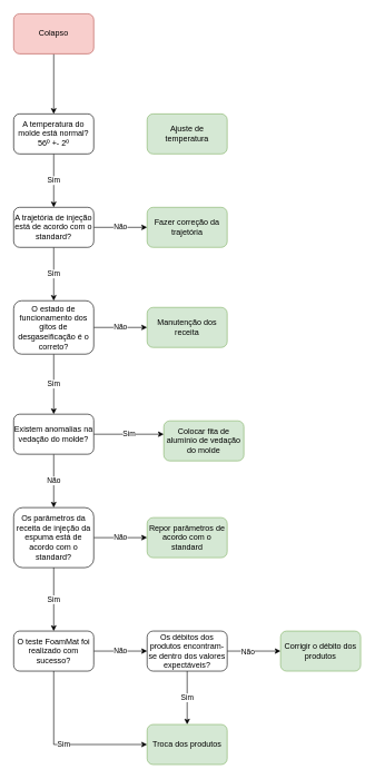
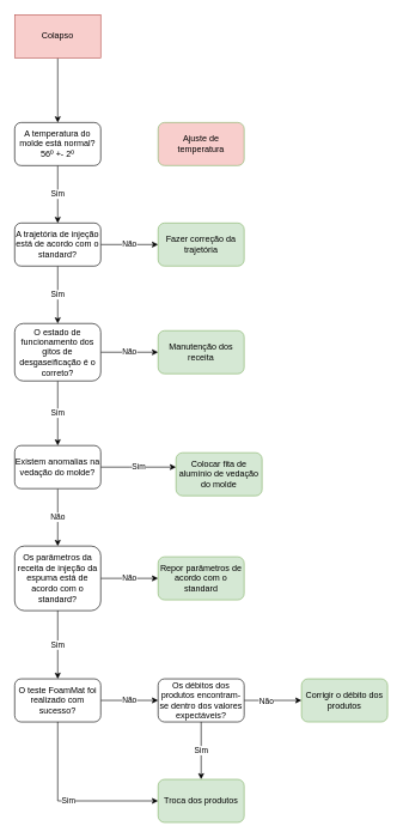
  <mxCell id="0" />
  <mxCell id="1" parent="0" />
  <mxCell id="2" style="edgeStyle=orthogonalEdgeStyle;rounded=0;orthogonalLoop=1;jettySize=auto;html=1;" parent="1" source="3" target="5" edge="1"><mxGeometry relative="1" as="geometry" /></mxCell>
- <mxCell id="3" value="Colapso" style="rounded=1;whiteSpace=wrap;html=1;fillColor=#f8cecc;strokeColor=#b85450;" parent="1" vertex="1"><mxGeometry x="20" y="20" width="120" height="60" as="geometry" /></mxCell>
+ <mxCell id="3" value="Colapso" style="whiteSpace=wrap;html=1;fillColor=#f8cecc;strokeColor=#b85450;rounded=0;" parent="1" vertex="1"><mxGeometry x="20" y="20" width="120" height="60" as="geometry" /></mxCell>
  <mxCell id="4" value="Sim" style="edgeStyle=orthogonalEdgeStyle;rounded=0;orthogonalLoop=1;jettySize=auto;html=1;" parent="1" source="5" target="9" edge="1"><mxGeometry relative="1" as="geometry" /></mxCell>
  <mxCell id="5" value="A temperatura do molde está normal? 56º +- 2º" style="rounded=1;whiteSpace=wrap;html=1;" parent="1" vertex="1"><mxGeometry x="20" y="170" width="120" height="60" as="geometry" /></mxCell>
- <mxCell id="6" value="Ajuste de temperatura" style="whiteSpace=wrap;html=1;rounded=1;fillColor=#d5e8d4;strokeColor=#82b366;" parent="1" vertex="1"><mxGeometry x="220" y="170" width="120" height="60" as="geometry" /></mxCell>
+ <mxCell id="6" value="Ajuste de temperatura" style="whiteSpace=wrap;html=1;rounded=1;fillColor=#f8cecc;strokeColor=#82b366;" parent="1" vertex="1"><mxGeometry x="220" y="170" width="120" height="60" as="geometry" /></mxCell>
  <mxCell id="7" value="Não" style="edgeStyle=orthogonalEdgeStyle;rounded=0;orthogonalLoop=1;jettySize=auto;html=1;" parent="1" source="9" target="10" edge="1"><mxGeometry relative="1" as="geometry" /></mxCell>
  <mxCell id="8" value="Sim" style="edgeStyle=orthogonalEdgeStyle;rounded=0;orthogonalLoop=1;jettySize=auto;html=1;" parent="1" source="9" target="13" edge="1"><mxGeometry relative="1" as="geometry" /></mxCell>
  <mxCell id="9" value="A trajetória de injeção está de acordo com o standard?" style="whiteSpace=wrap;html=1;rounded=1;" parent="1" vertex="1"><mxGeometry x="20" y="310" width="120" height="60" as="geometry" /></mxCell>
  <mxCell id="10" value="Fazer correção da trajetória" style="whiteSpace=wrap;html=1;rounded=1;fillColor=#d5e8d4;strokeColor=#82b366;" parent="1" vertex="1"><mxGeometry x="220" y="310" width="120" height="60" as="geometry" /></mxCell>
  <mxCell id="11" value="Não" style="edgeStyle=orthogonalEdgeStyle;rounded=0;orthogonalLoop=1;jettySize=auto;html=1;" parent="1" source="13" target="14" edge="1"><mxGeometry relative="1" as="geometry" /></mxCell>
  <mxCell id="12" value="Sim" style="edgeStyle=orthogonalEdgeStyle;rounded=0;orthogonalLoop=1;jettySize=auto;html=1;" parent="1" source="13" target="17" edge="1"><mxGeometry relative="1" as="geometry" /></mxCell>
  <mxCell id="13" value="O estado de funcionamento dos gitos de desgaseificação é o correto?" style="whiteSpace=wrap;html=1;rounded=1;" parent="1" vertex="1"><mxGeometry x="20" y="450" width="120" height="80" as="geometry" /></mxCell>
  <mxCell id="14" value="Manutenção dos receita" style="whiteSpace=wrap;html=1;rounded=1;fillColor=#d5e8d4;strokeColor=#82b366;" parent="1" vertex="1"><mxGeometry x="220" y="460" width="120" height="60" as="geometry" /></mxCell>
  <mxCell id="15" value="Sim" style="edgeStyle=orthogonalEdgeStyle;rounded=0;orthogonalLoop=1;jettySize=auto;html=1;" parent="1" source="17" target="18" edge="1"><mxGeometry relative="1" as="geometry"><Array as="points"><mxPoint x="180" y="650" /><mxPoint x="180" y="650" /></Array></mxGeometry></mxCell>
  <mxCell id="16" value="Não" style="edgeStyle=orthogonalEdgeStyle;rounded=0;orthogonalLoop=1;jettySize=auto;html=1;" parent="1" source="17" target="21" edge="1"><mxGeometry relative="1" as="geometry" /></mxCell>
  <mxCell id="17" value="Existem anomalias na vedação do molde?" style="whiteSpace=wrap;html=1;rounded=1;" parent="1" vertex="1"><mxGeometry x="20" y="620" width="120" height="60" as="geometry" /></mxCell>
  <mxCell id="18" value="Colocar fita de alumínio de vedação do molde" style="whiteSpace=wrap;html=1;rounded=1;fillColor=#d5e8d4;strokeColor=#82b366;" parent="1" vertex="1"><mxGeometry x="245" y="630" width="120" height="60" as="geometry" /></mxCell>
  <mxCell id="19" value="Não" style="edgeStyle=orthogonalEdgeStyle;rounded=0;orthogonalLoop=1;jettySize=auto;html=1;" parent="1" source="21" target="22" edge="1"><mxGeometry relative="1" as="geometry" /></mxCell>
  <mxCell id="20" value="Sim" style="edgeStyle=orthogonalEdgeStyle;rounded=0;orthogonalLoop=1;jettySize=auto;html=1;" parent="1" source="21" target="25" edge="1"><mxGeometry relative="1" as="geometry" /></mxCell>
  <mxCell id="21" value="Os parâmetros da receita de injeção da espuma está de acordo com o standard?" style="whiteSpace=wrap;html=1;rounded=1;" parent="1" vertex="1"><mxGeometry x="20" y="760" width="120" height="90" as="geometry" /></mxCell>
  <mxCell id="22" value="Repor parâmetros de acordo com o standard" style="whiteSpace=wrap;html=1;rounded=1;fillColor=#d5e8d4;strokeColor=#82b366;" parent="1" vertex="1"><mxGeometry x="220" y="775" width="120" height="60" as="geometry" /></mxCell>
  <mxCell id="23" value="Não" style="edgeStyle=orthogonalEdgeStyle;rounded=0;orthogonalLoop=1;jettySize=auto;html=1;" parent="1" source="25" target="29" edge="1"><mxGeometry relative="1" as="geometry" /></mxCell>
  <mxCell id="24" value="Sim" style="edgeStyle=orthogonalEdgeStyle;rounded=0;orthogonalLoop=1;jettySize=auto;html=1;entryX=0;entryY=0.5;entryDx=0;entryDy=0;" parent="1" source="25" target="31" edge="1"><mxGeometry relative="1" as="geometry"><mxPoint x="80" y="1085" as="targetPoint" /><Array as="points"><mxPoint x="80" y="1115" /></Array></mxGeometry></mxCell>
  <mxCell id="25" value="O teste FoamMat foi realizado com sucesso?" style="whiteSpace=wrap;html=1;rounded=1;" parent="1" vertex="1"><mxGeometry x="20" y="945" width="120" height="60" as="geometry" /></mxCell>
  <mxCell id="26" value="" style="edgeStyle=orthogonalEdgeStyle;rounded=0;orthogonalLoop=1;jettySize=auto;html=1;" parent="1" source="29" target="30" edge="1"><mxGeometry relative="1" as="geometry" /></mxCell>
  <mxCell id="27" value="Não" style="edgeLabel;html=1;align=center;verticalAlign=middle;resizable=0;points=[];" parent="26" vertex="1" connectable="0"><mxGeometry x="-0.25" y="-1" relative="1" as="geometry"><mxPoint as="offset" /></mxGeometry></mxCell>
  <mxCell id="28" value="Sim" style="edgeStyle=orthogonalEdgeStyle;rounded=0;orthogonalLoop=1;jettySize=auto;html=1;" parent="1" source="29" target="31" edge="1"><mxGeometry relative="1" as="geometry" /></mxCell>
  <mxCell id="29" value="Os débitos dos produtos encontram-se dentro dos valores expectáveis?" style="whiteSpace=wrap;html=1;rounded=1;" parent="1" vertex="1"><mxGeometry x="220" y="945" width="120" height="60" as="geometry" /></mxCell>
  <mxCell id="30" value="Corrigir o débito dos produtos" style="whiteSpace=wrap;html=1;rounded=1;fillColor=#d5e8d4;strokeColor=#82b366;" parent="1" vertex="1"><mxGeometry x="420" y="945" width="120" height="60" as="geometry" /></mxCell>
  <mxCell id="31" value="Troca dos produtos" style="whiteSpace=wrap;html=1;rounded=1;fillColor=#d5e8d4;strokeColor=#82b366;" parent="1" vertex="1"><mxGeometry x="220" y="1085" width="120" height="60" as="geometry" /></mxCell>
